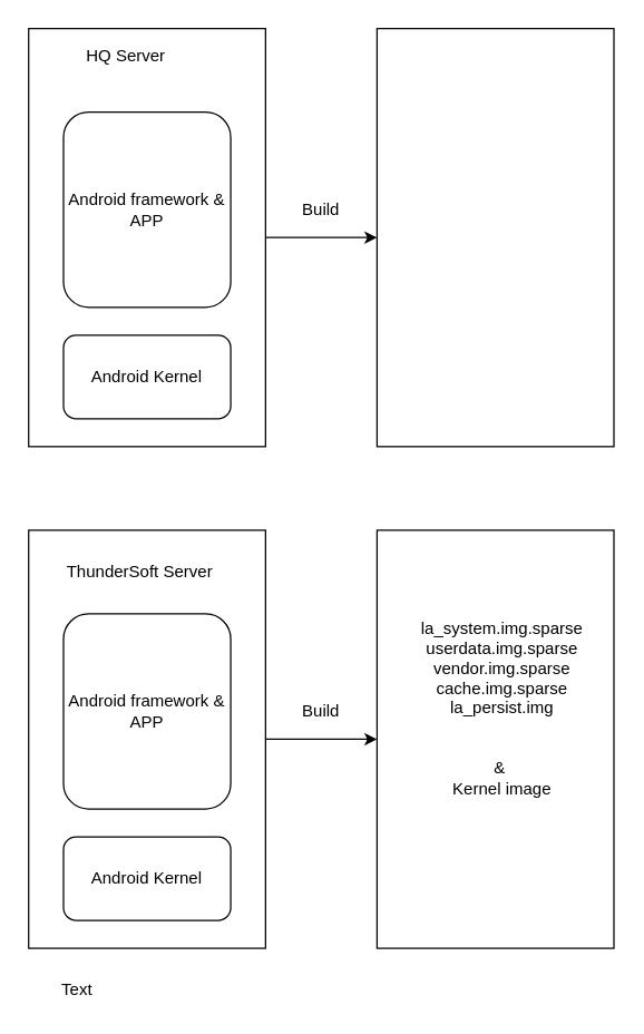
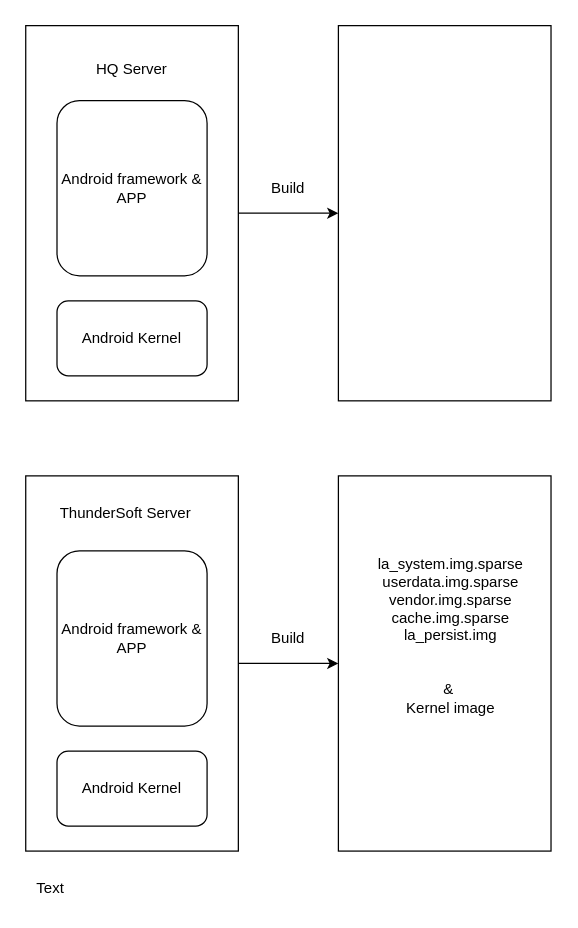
  <mxCell id="0" />
  <mxCell id="1" parent="0" />
  <mxCell id="2" value="" style="edgeStyle=orthogonalEdgeStyle;rounded=0;orthogonalLoop=1;jettySize=auto;html=1;" edge="1" parent="1" source="3" target="4"><mxGeometry relative="1" as="geometry" /></mxCell>
  <mxCell id="3" value="" style="rounded=0;whiteSpace=wrap;html=1;" vertex="1" parent="1"><mxGeometry x="20" y="20" width="170" height="300" as="geometry" /></mxCell>
  <mxCell id="4" value="" style="rounded=0;whiteSpace=wrap;html=1;" vertex="1" parent="1"><mxGeometry x="270" y="20" width="170" height="300" as="geometry" /></mxCell>
  <mxCell id="5" value="Android framework &amp;amp; APP" style="rounded=1;whiteSpace=wrap;html=1;" vertex="1" parent="1"><mxGeometry x="45" y="80" width="120" height="140" as="geometry" /></mxCell>
  <mxCell id="6" value="Android Kernel" style="rounded=1;whiteSpace=wrap;html=1;" vertex="1" parent="1"><mxGeometry x="45" y="240" width="120" height="60" as="geometry" /></mxCell>
  <mxCell id="7" value="" style="edgeStyle=orthogonalEdgeStyle;rounded=0;orthogonalLoop=1;jettySize=auto;html=1;" edge="1" parent="1" source="8" target="9"><mxGeometry relative="1" as="geometry" /></mxCell>
  <mxCell id="8" value="" style="rounded=0;whiteSpace=wrap;html=1;" vertex="1" parent="1"><mxGeometry x="20" y="380" width="170" height="300" as="geometry" /></mxCell>
  <mxCell id="9" value="" style="rounded=0;whiteSpace=wrap;html=1;" vertex="1" parent="1"><mxGeometry x="270" y="380" width="170" height="300" as="geometry" /></mxCell>
  <mxCell id="10" value="&lt;span style=&quot;white-space: normal&quot;&gt;Android framework &amp;amp; APP&lt;/span&gt;" style="rounded=1;whiteSpace=wrap;html=1;" vertex="1" parent="1"><mxGeometry x="45" y="440" width="120" height="140" as="geometry" /></mxCell>
  <mxCell id="11" value="Android Kernel" style="rounded=1;whiteSpace=wrap;html=1;" vertex="1" parent="1"><mxGeometry x="45" y="600" width="120" height="60" as="geometry" /></mxCell>
- <mxCell id="12" value="Text" style="text;html=1;strokeColor=none;fillColor=none;align=center;verticalAlign=middle;whiteSpace=wrap;rounded=0;" vertex="1" parent="1"><mxGeometry x="35" y="700" width="40" height="20" as="geometry" /></mxCell>
- <mxCell id="13" value="HQ Server" style="text;html=1;strokeColor=none;fillColor=none;align=center;verticalAlign=middle;whiteSpace=wrap;rounded=0;" vertex="1" parent="1"><mxGeometry x="40" y="30" width="100" height="20" as="geometry" /></mxCell>
+ <mxCell id="12" value="Text" style="text;html=1;strokeColor=none;fillColor=none;align=center;verticalAlign=middle;whiteSpace=wrap;rounded=0;" vertex="1" parent="1"><mxGeometry x="20" y="700" width="40" height="20" as="geometry" /></mxCell>
+ <mxCell id="13" value="HQ Server" style="text;html=1;strokeColor=none;fillColor=none;align=center;verticalAlign=middle;whiteSpace=wrap;rounded=0;" vertex="1" parent="1"><mxGeometry x="55" y="45" width="100" height="20" as="geometry" /></mxCell>
  <mxCell id="14" value="ThunderSoft Server" style="text;html=1;strokeColor=none;fillColor=none;align=center;verticalAlign=middle;whiteSpace=wrap;rounded=0;" vertex="1" parent="1"><mxGeometry x="40" y="400" width="120" height="20" as="geometry" /></mxCell>
  <mxCell id="15" value="Build" style="text;html=1;strokeColor=none;fillColor=none;align=center;verticalAlign=middle;whiteSpace=wrap;rounded=0;" vertex="1" parent="1"><mxGeometry x="210" y="140" width="40" height="20" as="geometry" /></mxCell>
  <mxCell id="16" value="Build" style="text;html=1;strokeColor=none;fillColor=none;align=center;verticalAlign=middle;whiteSpace=wrap;rounded=0;" vertex="1" parent="1"><mxGeometry x="210" y="500" width="40" height="20" as="geometry" /></mxCell>
  <mxCell id="17" value="&lt;div&gt;la_system.img.sparse&lt;/div&gt;&lt;div&gt;userdata.img.sparse&lt;/div&gt;&lt;div&gt;vendor.img.sparse&lt;/div&gt;&lt;div&gt;cache.img.sparse&lt;/div&gt;&lt;div&gt;la_persist.img&lt;/div&gt;&lt;div&gt;&lt;br&gt;&lt;/div&gt;&lt;div&gt;&lt;br&gt;&lt;/div&gt;&lt;div&gt;&amp;amp;&amp;nbsp;&lt;/div&gt;&lt;div&gt;Kernel image&lt;/div&gt;" style="text;html=1;strokeColor=none;fillColor=none;align=center;verticalAlign=middle;whiteSpace=wrap;rounded=0;" vertex="1" parent="1"><mxGeometry x="295" y="415" width="130" height="185" as="geometry" /></mxCell>
